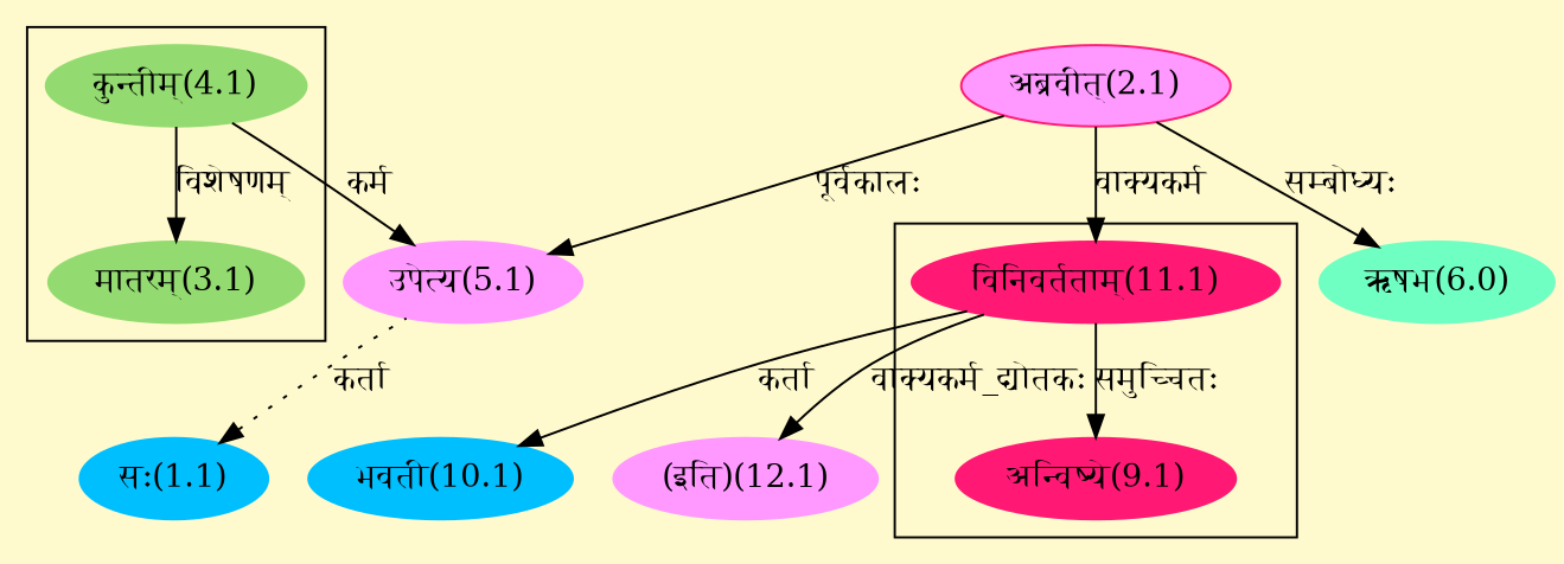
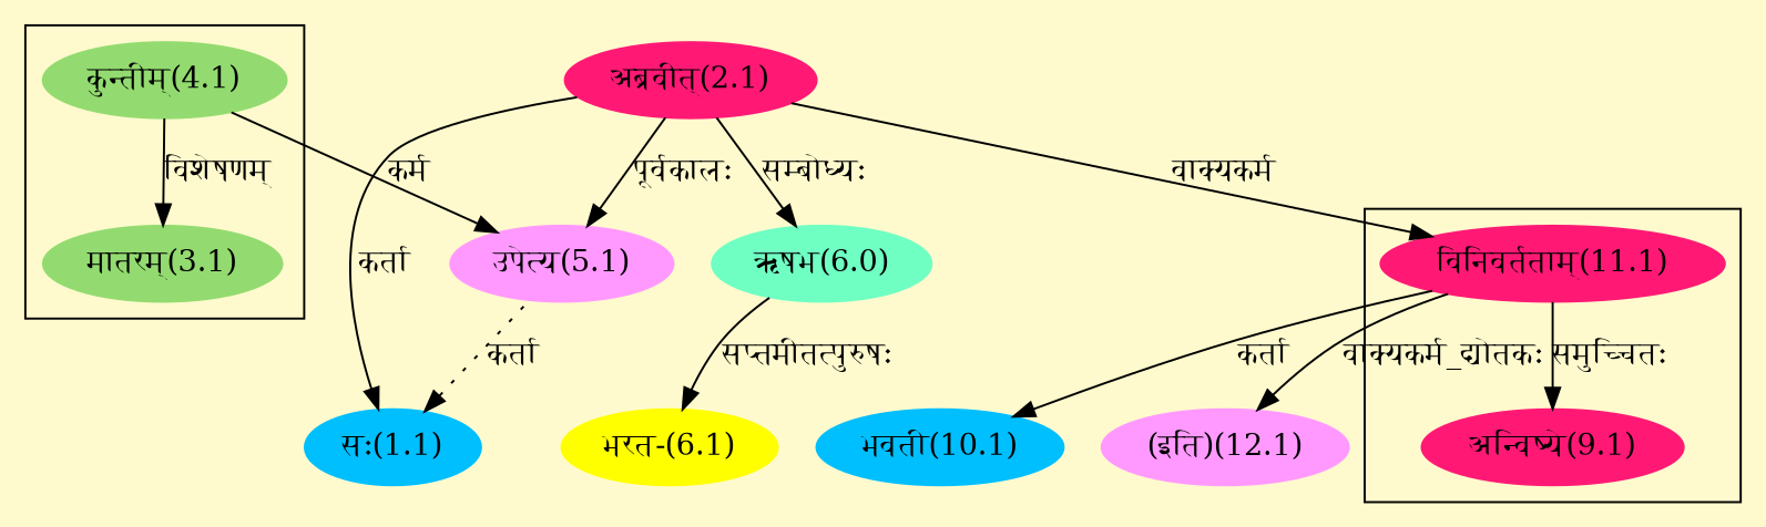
  digraph {
    bgcolor=lemonchiffon1
    compound=true
    rankdir=BT
    node [color="#FF1975" style=filled]
    edge [dir=back]
    n1 [color="#93DB70" label="मातरम्(3.1)"]
    n2 [color="#93DB70" label="कुन्तीम्(4.1)"]
    n3 [label="अन्विष्ये(9.1)"]
    n4 [label="विनिवर्तताम्(11.1)"]
-   n5 [label="अब्रवीत्(2.1)" fillcolor="#FF99FF"]
+   n5 [label="अब्रवीत्(2.1)"]
    n6 [color="#FF99FF" label="उपेत्य(5.1)"]
    n7 [color="#00BFFF" label="सः(1.1)"]
+   n8 [color="#FFFF00" label="भरत-(6.1)"]
    n9 [color="#6FFFC3" label="ऋषभ(6.0)"]
    n10 [color="#00BFFF" label="भवती(10.1)"]
    n11 [color="#FF99FF" label="(इति)(12.1)"]
    subgraph cluster_1 {
      n1
      n2
    }
    subgraph cluster_2 {
      n3
      n4
    }
    n1 -> n2 [label="विशेषणम्"]
    n3 -> n4 [label="समुच्चितः"]
    n4 -> n5 [label="वाक्यकर्म"]
    n6 -> n2 [label="कर्म"]
    n6 -> n5 [label="पूर्वकालः"]
+   n7 -> n5 [label="कर्ता"]
    n7 -> n6 [label="कर्ता" style=dotted]
+   n8 -> n9 [label="सप्तमीतत्पुरुषः"]
    n9 -> n5 [label="सम्बोध्यः"]
    n10 -> n4 [label="कर्ता"]
    n11 -> n4 [label="वाक्यकर्म_द्योतकः"]
  }
